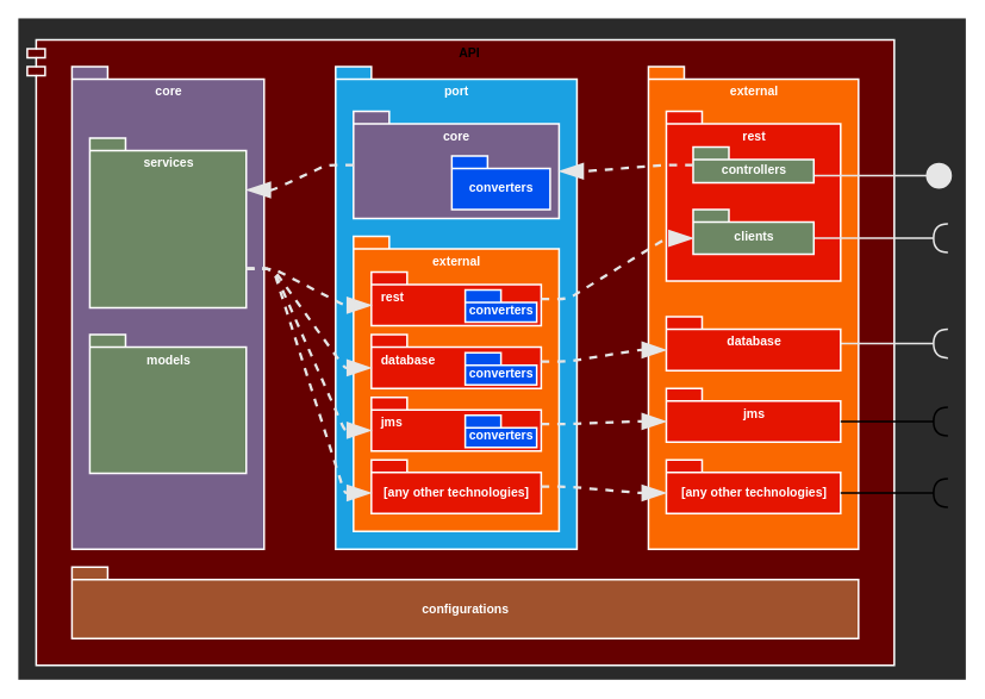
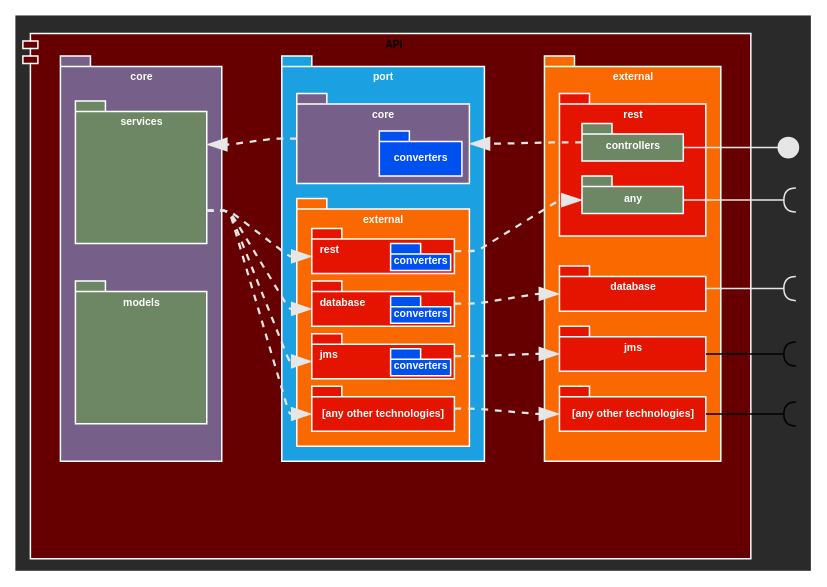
  <mxCell id="0" />
  <mxCell id="1" parent="0" />
  <mxCell id="2" value="" style="rounded=0;whiteSpace=wrap;html=1;strokeWidth=2;fontSize=14;align=center;fillColor=#2A2A2A;strokeColor=none;" vertex="1" parent="1"><mxGeometry x="20" y="20" width="1060" height="740" as="geometry" /></mxCell>
  <mxCell id="3" value="API" style="shape=module;align=left;spacingLeft=20;align=center;verticalAlign=top;fillColor=#660000;fontSize=14;fontStyle=1;strokeWidth=2;strokeColor=#FFFFFF;" vertex="1" parent="1"><mxGeometry x="30" y="44" width="970" height="700" as="geometry" /></mxCell>
  <mxCell id="4" value="core" style="shape=folder;fontStyle=1;spacingTop=13;tabWidth=40;tabHeight=14;tabPosition=left;html=1;verticalAlign=top;fillColor=#76608a;fontColor=#ffffff;fontSize=14;strokeWidth=2;strokeColor=#FFFFFF;" vertex="1" parent="1"><mxGeometry x="80" y="74" width="215" height="540" as="geometry" /></mxCell>
  <mxCell id="5" value="port" style="shape=folder;fontStyle=1;spacingTop=13;tabWidth=40;tabHeight=14;tabPosition=left;html=1;verticalAlign=top;fillColor=#1ba1e2;fontColor=#ffffff;fontSize=14;strokeWidth=2;strokeColor=#FFFFFF;" vertex="1" parent="1"><mxGeometry x="375" y="74" width="270" height="540" as="geometry" /></mxCell>
  <mxCell id="6" value="external" style="shape=folder;fontStyle=1;spacingTop=13;tabWidth=40;tabHeight=14;tabPosition=left;html=1;verticalAlign=top;fillColor=#fa6800;fontColor=#ffffff;fontSize=14;strokeWidth=2;strokeColor=#FFFFFF;" vertex="1" parent="1"><mxGeometry x="725" y="74" width="235" height="540" as="geometry" /></mxCell>
- <mxCell id="7" value="services" style="shape=folder;fontStyle=1;spacingTop=13;tabWidth=40;tabHeight=14;tabPosition=left;html=1;verticalAlign=top;fillColor=#6d8764;fontColor=#ffffff;fontSize=14;strokeWidth=2;strokeColor=#FFFFFF;" vertex="1" parent="1"><mxGeometry x="100" y="154" width="175" height="190" as="geometry" /></mxCell>
- <mxCell id="8" value="models" style="shape=folder;fontStyle=1;spacingTop=13;tabWidth=40;tabHeight=14;tabPosition=left;html=1;verticalAlign=top;fillColor=#6d8764;fontColor=#ffffff;fontSize=14;strokeWidth=2;strokeColor=#FFFFFF;" vertex="1" parent="1"><mxGeometry x="100" y="374" width="175" height="155" as="geometry" /></mxCell>
+ <mxCell id="7" value="services" style="shape=folder;fontStyle=1;spacingTop=13;tabWidth=40;tabHeight=14;tabPosition=left;html=1;verticalAlign=top;fillColor=#6d8764;fontColor=#ffffff;fontSize=14;strokeWidth=2;strokeColor=#FFFFFF;" vertex="1" parent="1"><mxGeometry x="100" y="134" width="175" height="190" as="geometry" /></mxCell>
+ <mxCell id="8" value="models" style="shape=folder;fontStyle=1;spacingTop=13;tabWidth=40;tabHeight=14;tabPosition=left;html=1;verticalAlign=top;fillColor=#6d8764;fontColor=#ffffff;fontSize=14;strokeWidth=2;strokeColor=#FFFFFF;" vertex="1" parent="1"><mxGeometry x="100" y="374" width="175" height="190" as="geometry" /></mxCell>
  <mxCell id="9" value="core" style="shape=folder;fontStyle=1;spacingTop=13;tabWidth=40;tabHeight=14;tabPosition=left;html=1;verticalAlign=top;fillColor=#76608a;fontColor=#ffffff;fontSize=14;strokeWidth=2;strokeColor=#FFFFFF;" vertex="1" parent="1"><mxGeometry x="395" y="124" width="230" height="120" as="geometry" /></mxCell>
  <mxCell id="10" value="external" style="shape=folder;fontStyle=1;spacingTop=13;tabWidth=40;tabHeight=14;tabPosition=left;html=1;verticalAlign=top;fillColor=#fa6800;fontColor=#ffffff;fontSize=14;strokeWidth=2;strokeColor=#FFFFFF;" vertex="1" parent="1"><mxGeometry x="395" y="264" width="230" height="330" as="geometry" /></mxCell>
  <mxCell id="11" value="converters" style="shape=folder;fontStyle=1;spacingTop=10;tabWidth=40;tabHeight=14;tabPosition=left;html=1;verticalAlign=middle;fillColor=#0050ef;fontColor=#ffffff;fontSize=14;strokeWidth=2;strokeColor=#FFFFFF;" vertex="1" parent="1"><mxGeometry x="505" y="174" width="110" height="60" as="geometry" /></mxCell>
  <mxCell id="12" value="rest" style="shape=folder;fontStyle=1;spacingTop=13;tabWidth=40;tabHeight=14;tabPosition=left;html=1;verticalAlign=top;fillColor=#e51400;fontColor=#ffffff;fontSize=14;strokeWidth=2;strokeColor=#FFFFFF;" vertex="1" parent="1"><mxGeometry x="745" y="124" width="195" height="190" as="geometry" /></mxCell>
  <mxCell id="13" style="edgeStyle=entityRelationEdgeStyle;rounded=1;jumpStyle=none;jumpSize=6;orthogonalLoop=1;jettySize=auto;html=1;endArrow=halfCircle;endFill=0;endSize=13;strokeColor=#E6E6E6;strokeWidth=2;fontSize=14;" edge="1" parent="1" source="14"><mxGeometry relative="1" as="geometry"><mxPoint x="1060" y="384" as="targetPoint" /></mxGeometry></mxCell>
  <mxCell id="14" value="database" style="shape=folder;fontStyle=1;spacingTop=13;tabWidth=40;tabHeight=14;tabPosition=left;html=1;verticalAlign=top;fillColor=#e51400;fontColor=#ffffff;fontSize=14;strokeWidth=2;strokeColor=#FFFFFF;" vertex="1" parent="1"><mxGeometry x="745" y="354" width="195" height="60" as="geometry" /></mxCell>
  <mxCell id="15" value="jms" style="shape=folder;fontStyle=1;spacingTop=13;tabWidth=40;tabHeight=14;tabPosition=left;html=1;verticalAlign=top;fillColor=#e51400;fontColor=#ffffff;fontSize=14;strokeWidth=2;strokeColor=#FFFFFF;" vertex="1" parent="1"><mxGeometry x="745" y="434" width="195" height="60" as="geometry" /></mxCell>
- <mxCell id="16" value="configurations" style="shape=folder;fontStyle=1;spacingTop=13;tabWidth=40;tabHeight=14;tabPosition=left;html=1;verticalAlign=middle;fillColor=#a0522d;fontColor=#ffffff;fontSize=14;strokeWidth=2;strokeColor=#FFFFFF;" vertex="1" parent="1"><mxGeometry x="80" y="634" width="880" height="80" as="geometry" /></mxCell>
  <mxCell id="17" style="edgeStyle=entityRelationEdgeStyle;rounded=1;jumpStyle=none;jumpSize=6;orthogonalLoop=1;jettySize=auto;html=1;endArrow=oval;endFill=1;endSize=27;strokeColor=#E6E6E6;strokeWidth=2;fontSize=14;exitX=0;exitY=0;exitDx=135;exitDy=32;exitPerimeter=0;" edge="1" parent="1" source="18"><mxGeometry relative="1" as="geometry"><mxPoint x="1050" y="196" as="targetPoint" /></mxGeometry></mxCell>
- <mxCell id="18" value="controllers" style="shape=folder;fontStyle=1;spacingTop=10;tabWidth=40;tabHeight=14;tabPosition=left;html=1;verticalAlign=middle;fillColor=#6d8764;fontColor=#ffffff;fontSize=14;strokeWidth=2;strokeColor=#FFFFFF;" vertex="1" parent="1"><mxGeometry x="775" y="164" width="135" height="40" as="geometry" /></mxCell>
+ <mxCell id="18" value="controllers" style="shape=folder;fontStyle=1;spacingTop=10;tabWidth=40;tabHeight=14;tabPosition=left;html=1;verticalAlign=middle;fillColor=#6d8764;fontColor=#ffffff;fontSize=14;strokeWidth=2;strokeColor=#FFFFFF;" vertex="1" parent="1"><mxGeometry x="775" y="164" width="135" height="50" as="geometry" /></mxCell>
  <mxCell id="19" style="edgeStyle=entityRelationEdgeStyle;rounded=1;jumpStyle=none;jumpSize=6;orthogonalLoop=1;jettySize=auto;html=1;endArrow=halfCircle;endFill=0;endSize=13;strokeColor=#E6E6E6;strokeWidth=2;fontSize=14;exitX=0;exitY=0;exitDx=135;exitDy=32;exitPerimeter=0;" edge="1" parent="1" source="20"><mxGeometry relative="1" as="geometry"><mxPoint x="1060" y="266" as="targetPoint" /></mxGeometry></mxCell>
- <mxCell id="20" value="clients" style="shape=folder;fontStyle=1;spacingTop=10;tabWidth=40;tabHeight=14;tabPosition=left;html=1;verticalAlign=middle;fillColor=#6d8764;fontColor=#ffffff;fontSize=14;strokeWidth=2;strokeColor=#FFFFFF;" vertex="1" parent="1"><mxGeometry x="775" y="234" width="135" height="50" as="geometry" /></mxCell>
+ <mxCell id="20" value="any" style="shape=folder;fontStyle=1;spacingTop=10;tabWidth=40;tabHeight=14;tabPosition=left;html=1;verticalAlign=middle;fillColor=#6d8764;fontColor=#ffffff;fontSize=14;strokeWidth=2;strokeColor=#FFFFFF;" vertex="1" parent="1"><mxGeometry x="775" y="234" width="135" height="50" as="geometry" /></mxCell>
  <mxCell id="21" value="rest" style="shape=folder;fontStyle=1;spacingTop=13;tabWidth=40;tabHeight=14;tabPosition=left;html=1;verticalAlign=top;align=left;spacingLeft=9;fillColor=#e51400;fontColor=#ffffff;fontSize=14;strokeWidth=2;strokeColor=#FFFFFF;" vertex="1" parent="1"><mxGeometry x="415" y="304" width="190" height="60" as="geometry" /></mxCell>
  <mxCell id="22" value="database" style="shape=folder;fontStyle=1;spacingTop=13;tabWidth=40;tabHeight=14;tabPosition=left;html=1;verticalAlign=top;align=left;spacingLeft=9;fillColor=#e51400;fontColor=#ffffff;fontSize=14;strokeWidth=2;strokeColor=#FFFFFF;" vertex="1" parent="1"><mxGeometry x="415" y="374" width="190" height="60" as="geometry" /></mxCell>
  <mxCell id="23" value="jms" style="shape=folder;fontStyle=1;spacingTop=13;tabWidth=40;tabHeight=14;tabPosition=left;html=1;verticalAlign=top;align=left;spacingLeft=9;fillColor=#e51400;fontColor=#ffffff;fontSize=14;strokeWidth=2;strokeColor=#FFFFFF;" vertex="1" parent="1"><mxGeometry x="415" y="444" width="190" height="60" as="geometry" /></mxCell>
  <mxCell id="24" value="converters" style="shape=folder;fontStyle=1;spacingTop=10;tabWidth=40;tabHeight=14;tabPosition=left;html=1;verticalAlign=middle;fillColor=#0050ef;fontColor=#ffffff;fontSize=14;strokeWidth=2;strokeColor=#FFFFFF;" vertex="1" parent="1"><mxGeometry x="520" y="324" width="80" height="36" as="geometry" /></mxCell>
  <mxCell id="25" value="converters" style="shape=folder;fontStyle=1;spacingTop=10;tabWidth=40;tabHeight=14;tabPosition=left;html=1;verticalAlign=middle;fillColor=#0050ef;fontColor=#ffffff;fontSize=14;strokeWidth=2;strokeColor=#FFFFFF;" vertex="1" parent="1"><mxGeometry x="520" y="394" width="80" height="36" as="geometry" /></mxCell>
  <mxCell id="26" value="converters" style="shape=folder;fontStyle=1;spacingTop=10;tabWidth=40;tabHeight=14;tabPosition=left;html=1;verticalAlign=middle;fillColor=#0050ef;fontColor=#ffffff;fontSize=14;strokeWidth=2;strokeColor=#FFFFFF;" vertex="1" parent="1"><mxGeometry x="520" y="464" width="80" height="36" as="geometry" /></mxCell>
  <mxCell id="27" value="[any other technologies]" style="shape=folder;fontStyle=1;spacingTop=13;tabWidth=40;tabHeight=14;tabPosition=left;html=1;verticalAlign=middle;fillColor=#e51400;fontColor=#ffffff;fontSize=14;strokeWidth=2;strokeColor=#FFFFFF;" vertex="1" parent="1"><mxGeometry x="745" y="514" width="195" height="60" as="geometry" /></mxCell>
  <mxCell id="28" value="[any other technologies]" style="shape=folder;fontStyle=1;spacingTop=13;tabWidth=40;tabHeight=14;tabPosition=left;html=1;verticalAlign=middle;align=center;spacingLeft=0;fillColor=#e51400;fontColor=#ffffff;fontSize=14;strokeWidth=2;strokeColor=#FFFFFF;" vertex="1" parent="1"><mxGeometry x="415" y="514" width="190" height="60" as="geometry" /></mxCell>
  <mxCell id="29" style="edgeStyle=entityRelationEdgeStyle;orthogonalLoop=1;jettySize=auto;html=1;entryX=0;entryY=0;entryDx=0;entryDy=37;entryPerimeter=0;fontSize=14;exitX=0;exitY=0;exitDx=175;exitDy=146;exitPerimeter=0;elbow=vertical;dashed=1;strokeWidth=3;rounded=1;jumpStyle=none;jumpSize=6;fillColor=#fad9d5;strokeColor=#E6E6E6;endSize=20;endArrow=blockThin;endFill=1;" edge="1" parent="1" source="7" target="21"><mxGeometry relative="1" as="geometry" /></mxCell>
  <mxCell id="30" style="edgeStyle=entityRelationEdgeStyle;orthogonalLoop=1;jettySize=auto;html=1;entryX=0;entryY=0;entryDx=0;entryDy=37;entryPerimeter=0;fontSize=14;exitX=0;exitY=0;exitDx=175;exitDy=146;exitPerimeter=0;elbow=vertical;dashed=1;strokeWidth=3;rounded=1;jumpStyle=none;jumpSize=6;fillColor=#fad9d5;strokeColor=#E6E6E6;endSize=20;endArrow=blockThin;endFill=1;" edge="1" parent="1" source="7" target="22"><mxGeometry relative="1" as="geometry" /></mxCell>
  <mxCell id="31" style="edgeStyle=entityRelationEdgeStyle;orthogonalLoop=1;jettySize=auto;html=1;entryX=0;entryY=0;entryDx=0;entryDy=37;entryPerimeter=0;fontSize=14;exitX=0;exitY=0;exitDx=175;exitDy=146;exitPerimeter=0;elbow=vertical;dashed=1;strokeWidth=3;rounded=1;jumpStyle=none;jumpSize=6;fillColor=#fad9d5;strokeColor=#E6E6E6;endSize=20;endArrow=blockThin;endFill=1;" edge="1" parent="1" source="7" target="23"><mxGeometry relative="1" as="geometry" /></mxCell>
  <mxCell id="32" style="edgeStyle=entityRelationEdgeStyle;orthogonalLoop=1;jettySize=auto;html=1;entryX=0;entryY=0;entryDx=0;entryDy=37;entryPerimeter=0;fontSize=14;exitX=0;exitY=0;exitDx=175;exitDy=146;exitPerimeter=0;elbow=vertical;dashed=1;strokeWidth=3;rounded=1;jumpStyle=none;jumpSize=6;fillColor=#fad9d5;strokeColor=#E6E6E6;endSize=20;endArrow=blockThin;endFill=1;" edge="1" parent="1" source="7" target="28"><mxGeometry relative="1" as="geometry" /></mxCell>
  <mxCell id="33" style="edgeStyle=entityRelationEdgeStyle;orthogonalLoop=1;jettySize=auto;html=1;entryX=0;entryY=0;entryDx=175;entryDy=58;entryPerimeter=0;fontSize=14;elbow=vertical;dashed=1;strokeWidth=3;rounded=1;jumpStyle=none;jumpSize=6;fillColor=#fad9d5;strokeColor=#E6E6E6;endSize=20;endArrow=blockThin;endFill=1;" edge="1" parent="1" source="9" target="7"><mxGeometry relative="1" as="geometry" /></mxCell>
  <mxCell id="34" style="edgeStyle=entityRelationEdgeStyle;orthogonalLoop=1;jettySize=auto;html=1;entryX=0;entryY=0;entryDx=230;entryDy=67;entryPerimeter=0;fontSize=14;elbow=vertical;dashed=1;strokeWidth=3;rounded=1;jumpStyle=none;jumpSize=6;fillColor=#fad9d5;strokeColor=#E6E6E6;endSize=20;endArrow=blockThin;endFill=1;" edge="1" parent="1" source="18" target="9"><mxGeometry relative="1" as="geometry" /></mxCell>
  <mxCell id="35" style="edgeStyle=entityRelationEdgeStyle;orthogonalLoop=1;jettySize=auto;html=1;entryX=0;entryY=0;entryDx=0;entryDy=32;entryPerimeter=0;fontSize=14;elbow=vertical;dashed=1;strokeWidth=3;rounded=1;jumpStyle=none;jumpSize=6;fillColor=#fad9d5;strokeColor=#E6E6E6;endSize=20;endArrow=blockThin;endFill=1;" edge="1" parent="1" source="21" target="20"><mxGeometry relative="1" as="geometry" /></mxCell>
  <mxCell id="36" style="edgeStyle=entityRelationEdgeStyle;orthogonalLoop=1;jettySize=auto;html=1;entryX=0;entryY=0;entryDx=0;entryDy=37;entryPerimeter=0;fontSize=14;elbow=vertical;dashed=1;strokeWidth=3;rounded=1;jumpStyle=none;jumpSize=6;fillColor=#fad9d5;strokeColor=#E6E6E6;endSize=20;endArrow=blockThin;endFill=1;" edge="1" parent="1" source="22" target="14"><mxGeometry relative="1" as="geometry" /></mxCell>
  <mxCell id="37" style="edgeStyle=entityRelationEdgeStyle;orthogonalLoop=1;jettySize=auto;html=1;entryX=0;entryY=0;entryDx=0;entryDy=37;entryPerimeter=0;fontSize=14;elbow=vertical;dashed=1;strokeWidth=3;rounded=1;jumpStyle=none;jumpSize=6;fillColor=#fad9d5;strokeColor=#E6E6E6;endSize=20;endArrow=blockThin;endFill=1;" edge="1" parent="1" source="23" target="15"><mxGeometry relative="1" as="geometry" /></mxCell>
  <mxCell id="38" style="edgeStyle=entityRelationEdgeStyle;orthogonalLoop=1;jettySize=auto;html=1;entryX=0;entryY=0;entryDx=0;entryDy=37;entryPerimeter=0;fontSize=14;elbow=vertical;dashed=1;strokeWidth=3;rounded=1;jumpStyle=none;jumpSize=6;fillColor=#fad9d5;strokeColor=#E6E6E6;endSize=20;endArrow=blockThin;endFill=1;" edge="1" parent="1" source="28" target="27"><mxGeometry relative="1" as="geometry" /></mxCell>
  <mxCell id="39" value="" style="rounded=0;orthogonalLoop=1;jettySize=auto;html=1;endArrow=halfCircle;endFill=0;endSize=13;strokeWidth=2;fontSize=14;exitX=0;exitY=0;exitDx=195;exitDy=37;exitPerimeter=0;" edge="1" parent="1" source="27"><mxGeometry relative="1" as="geometry"><mxPoint x="1060" y="445" as="sourcePoint" /><mxPoint x="1060" y="551" as="targetPoint" /></mxGeometry></mxCell>
  <mxCell id="40" value="" style="rounded=0;orthogonalLoop=1;jettySize=auto;html=1;endArrow=halfCircle;endFill=0;endSize=13;strokeWidth=2;fontSize=14;exitX=0;exitY=0;exitDx=195;exitDy=37;exitPerimeter=0;" edge="1" parent="1" source="15"><mxGeometry relative="1" as="geometry"><mxPoint x="950" y="473.5" as="sourcePoint" /><mxPoint x="1060" y="471" as="targetPoint" /></mxGeometry></mxCell>
